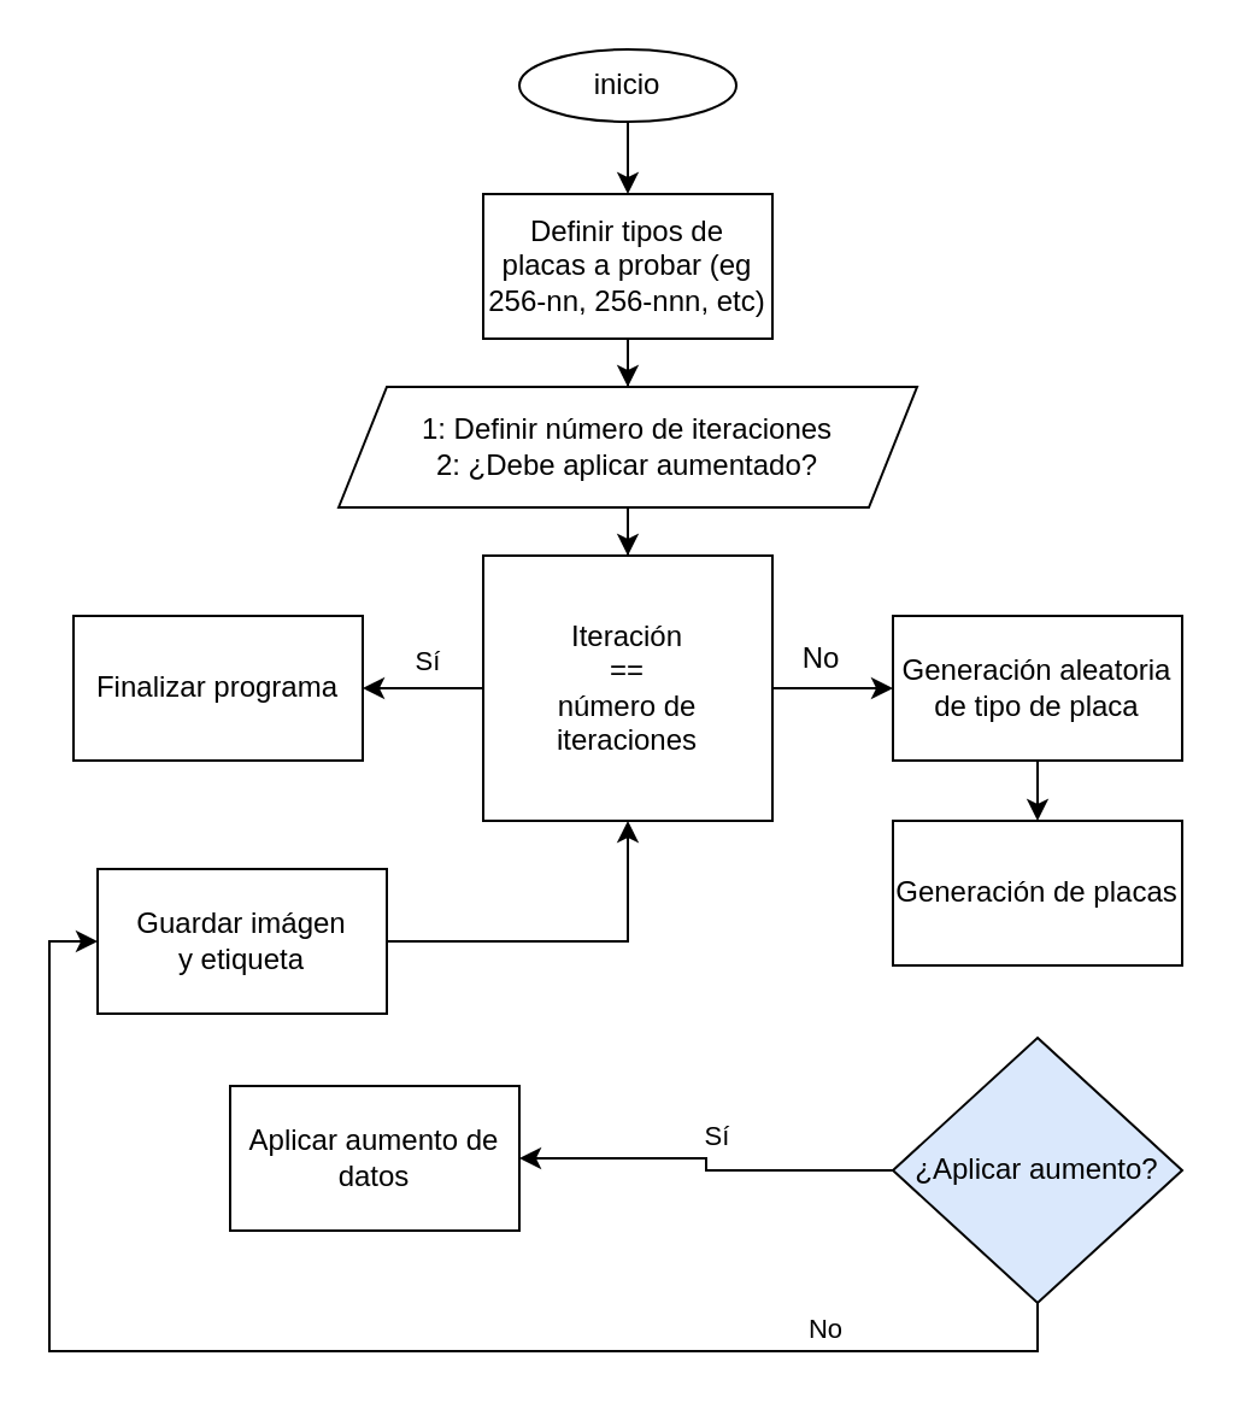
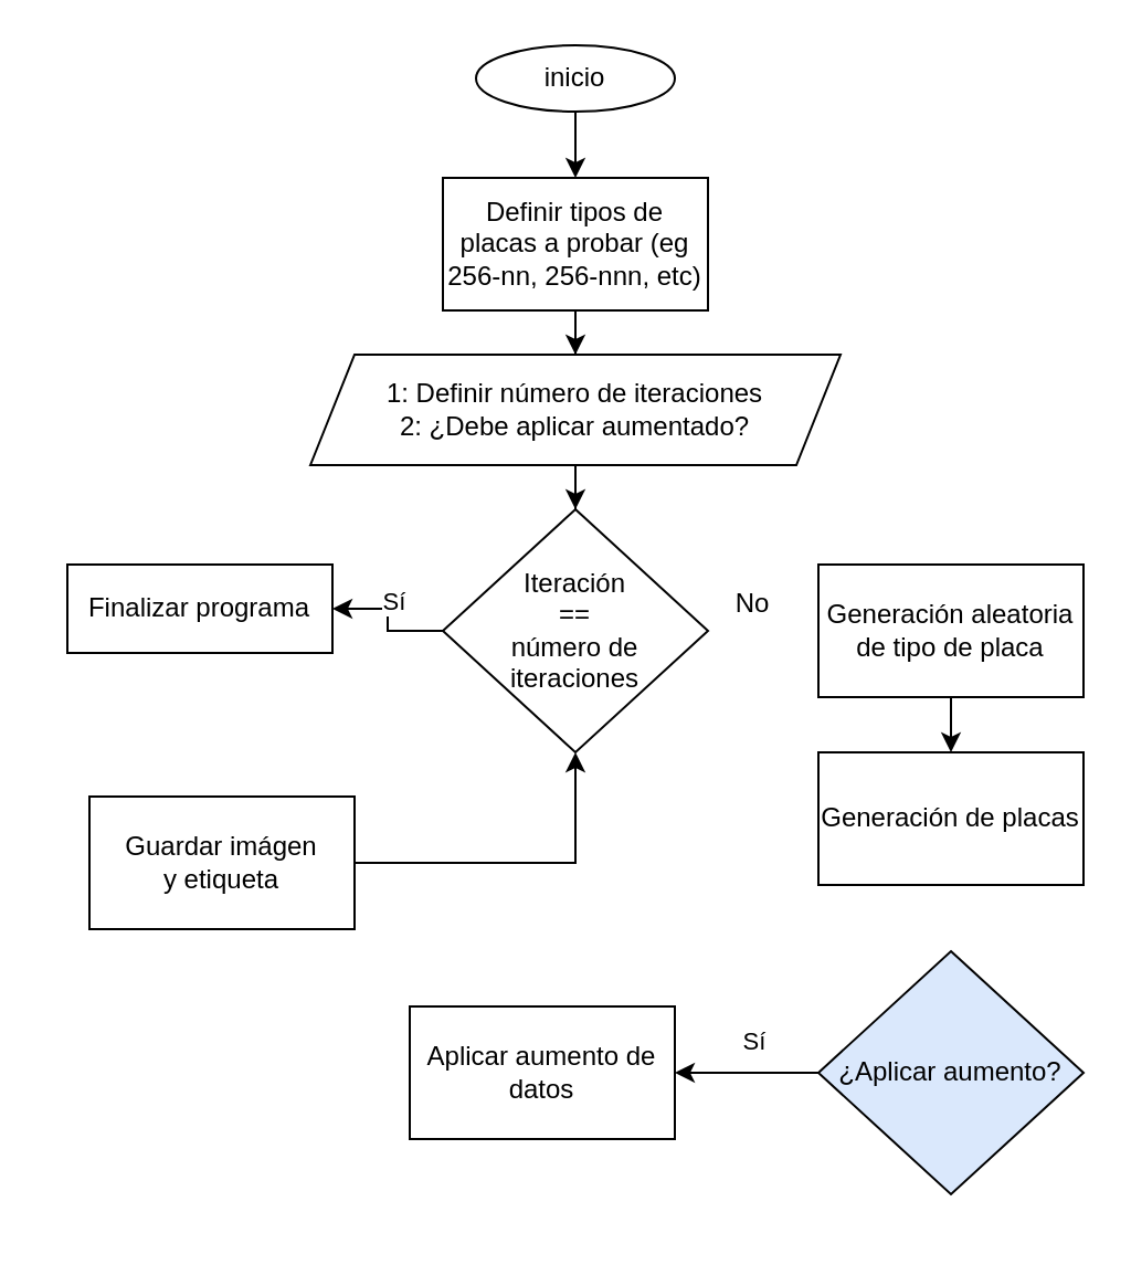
  <mxCell id="0" />
  <mxCell id="1" parent="0" />
- <mxCell id="2" style="edgeStyle=orthogonalEdgeStyle;rounded=0;orthogonalLoop=1;jettySize=auto;html=1;entryX=0;entryY=0.5;entryDx=0;entryDy=0;" edge="1" parent="1" source="5" target="13"><mxGeometry relative="1" as="geometry" /></mxCell>
  <mxCell id="3" style="edgeStyle=orthogonalEdgeStyle;rounded=0;orthogonalLoop=1;jettySize=auto;html=1;entryX=1;entryY=0.5;entryDx=0;entryDy=0;" edge="1" parent="1" source="5" target="18"><mxGeometry relative="1" as="geometry" /></mxCell>
  <mxCell id="4" value="Sí" style="edgeLabel;html=1;align=center;verticalAlign=middle;resizable=0;points=[];" vertex="1" connectable="0" parent="3"><mxGeometry x="-0.044" y="-2" relative="1" as="geometry"><mxPoint y="-10" as="offset" /></mxGeometry></mxCell>
- <mxCell id="5" value="Iteración&lt;div&gt;&amp;nbsp;==&amp;nbsp;&lt;br&gt;número de iteraciones&lt;/div&gt;" style="whiteSpace=wrap;html=1;rounded=0;" vertex="1" parent="1"><mxGeometry x="200" y="230" width="120" height="110" as="geometry" /></mxCell>
+ <mxCell id="5" value="Iteración&lt;div&gt;&amp;nbsp;==&amp;nbsp;&lt;br&gt;número de iteraciones&lt;/div&gt;" style="rhombus;whiteSpace=wrap;html=1;" vertex="1" parent="1"><mxGeometry x="200" y="230" width="120" height="110" as="geometry" /></mxCell>
  <mxCell id="6" style="edgeStyle=orthogonalEdgeStyle;rounded=0;orthogonalLoop=1;jettySize=auto;html=1;entryX=0.5;entryY=0;entryDx=0;entryDy=0;" edge="1" parent="1" source="7" target="11"><mxGeometry relative="1" as="geometry" /></mxCell>
  <mxCell id="7" value="inicio" style="ellipse;whiteSpace=wrap;html=1;" vertex="1" parent="1"><mxGeometry x="215" y="20" width="90" height="30" as="geometry" /></mxCell>
  <mxCell id="8" style="edgeStyle=orthogonalEdgeStyle;rounded=0;orthogonalLoop=1;jettySize=auto;html=1;entryX=0.5;entryY=0;entryDx=0;entryDy=0;" edge="1" parent="1" source="9" target="5"><mxGeometry relative="1" as="geometry" /></mxCell>
  <mxCell id="9" value="1: Definir número de iteraciones&lt;div&gt;2: ¿Debe aplicar aumentado?&lt;/div&gt;" style="shape=parallelogram;perimeter=parallelogramPerimeter;whiteSpace=wrap;html=1;fixedSize=1;" vertex="1" parent="1"><mxGeometry x="140" y="160" width="240" height="50" as="geometry" /></mxCell>
  <mxCell id="10" style="edgeStyle=orthogonalEdgeStyle;rounded=0;orthogonalLoop=1;jettySize=auto;html=1;entryX=0.5;entryY=0;entryDx=0;entryDy=0;" edge="1" parent="1" source="11" target="9"><mxGeometry relative="1" as="geometry" /></mxCell>
  <mxCell id="11" value="Definir tipos de placas a probar (eg 256-nn, 256-nnn, etc)" style="rounded=0;whiteSpace=wrap;html=1;" vertex="1" parent="1"><mxGeometry x="200" y="80" width="120" height="60" as="geometry" /></mxCell>
  <mxCell id="12" style="edgeStyle=orthogonalEdgeStyle;rounded=0;orthogonalLoop=1;jettySize=auto;html=1;entryX=0.5;entryY=0;entryDx=0;entryDy=0;" edge="1" parent="1" source="13" target="14"><mxGeometry relative="1" as="geometry" /></mxCell>
  <mxCell id="13" value="Generación aleatoria de tipo de placa" style="rounded=0;whiteSpace=wrap;html=1;" vertex="1" parent="1"><mxGeometry x="370" y="255" width="120" height="60" as="geometry" /></mxCell>
  <mxCell id="14" value="Generación de placas" style="rounded=0;whiteSpace=wrap;html=1;" vertex="1" parent="1"><mxGeometry x="370" y="340" width="120" height="60" as="geometry" /></mxCell>
  <mxCell id="15" value="No" style="text;html=1;align=center;verticalAlign=middle;resizable=0;points=[];autosize=1;strokeColor=none;fillColor=none;" vertex="1" parent="1"><mxGeometry x="320" y="258" width="40" height="30" as="geometry" /></mxCell>
  <mxCell id="16" style="edgeStyle=orthogonalEdgeStyle;rounded=0;orthogonalLoop=1;jettySize=auto;html=1;entryX=0.5;entryY=1;entryDx=0;entryDy=0;" edge="1" parent="1" source="17" target="5"><mxGeometry relative="1" as="geometry"><mxPoint x="260" y="420" as="targetPoint" /></mxGeometry></mxCell>
  <mxCell id="17" value="Guardar imágen&lt;div&gt;y etiqueta&lt;/div&gt;" style="rounded=0;whiteSpace=wrap;html=1;" vertex="1" parent="1"><mxGeometry x="40" y="360" width="120" height="60" as="geometry" /></mxCell>
- <mxCell id="18" value="Finalizar programa" style="rounded=0;whiteSpace=wrap;html=1;" vertex="1" parent="1"><mxGeometry x="30" y="255" width="120" height="60" as="geometry" /></mxCell>
+ <mxCell id="18" value="Finalizar programa" style="rounded=0;whiteSpace=wrap;html=1;" vertex="1" parent="1"><mxGeometry x="30" y="255" width="120" height="40" as="geometry" /></mxCell>
  <mxCell id="19" style="edgeStyle=orthogonalEdgeStyle;rounded=0;orthogonalLoop=1;jettySize=auto;html=1;entryX=1;entryY=0.5;entryDx=0;entryDy=0;" edge="1" parent="1" source="23" target="24"><mxGeometry relative="1" as="geometry" /></mxCell>
  <mxCell id="20" value="Sí" style="edgeLabel;html=1;align=center;verticalAlign=middle;resizable=0;points=[];" vertex="1" connectable="0" parent="19"><mxGeometry x="-0.015" y="-2" relative="1" as="geometry"><mxPoint x="2" y="-13" as="offset" /></mxGeometry></mxCell>
- <mxCell id="21" style="edgeStyle=orthogonalEdgeStyle;rounded=0;orthogonalLoop=1;jettySize=auto;html=1;entryX=0;entryY=0.5;entryDx=0;entryDy=0;exitX=0.5;exitY=1;exitDx=0;exitDy=0;" edge="1" parent="1" source="23" target="17"><mxGeometry relative="1" as="geometry"><mxPoint x="410" y="560" as="sourcePoint" /><mxPoint x="20" y="470" as="targetPoint" /><Array as="points"><mxPoint x="430" y="560" /><mxPoint x="20" y="560" /><mxPoint x="20" y="390" /></Array></mxGeometry></mxCell>
- <mxCell id="22" value="No" style="edgeLabel;html=1;align=center;verticalAlign=middle;resizable=0;points=[];" vertex="1" connectable="0" parent="21"><mxGeometry x="-0.664" y="-1" relative="1" as="geometry"><mxPoint x="-5" y="-9" as="offset" /></mxGeometry></mxCell>
  <mxCell id="23" value="¿Aplicar aumento?" style="rhombus;whiteSpace=wrap;html=1;fillColor=#dae8fc;" vertex="1" parent="1"><mxGeometry x="370" y="430" width="120" height="110" as="geometry" /></mxCell>
- <mxCell id="24" value="Aplicar aumento de datos" style="rounded=0;whiteSpace=wrap;html=1;" vertex="1" parent="1"><mxGeometry x="95" y="450" width="120" height="60" as="geometry" /></mxCell>
+ <mxCell id="24" value="Aplicar aumento de datos" style="rounded=0;whiteSpace=wrap;html=1;" vertex="1" parent="1"><mxGeometry x="185" y="455" width="120" height="60" as="geometry" /></mxCell>
